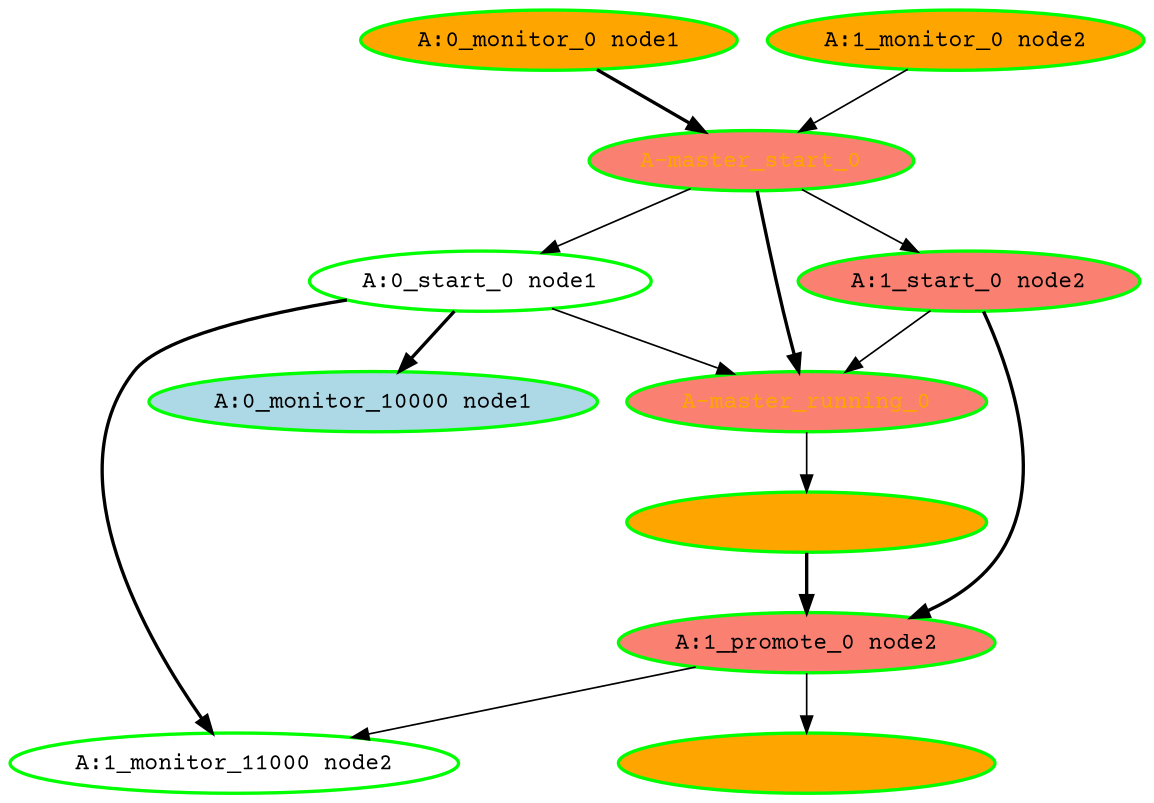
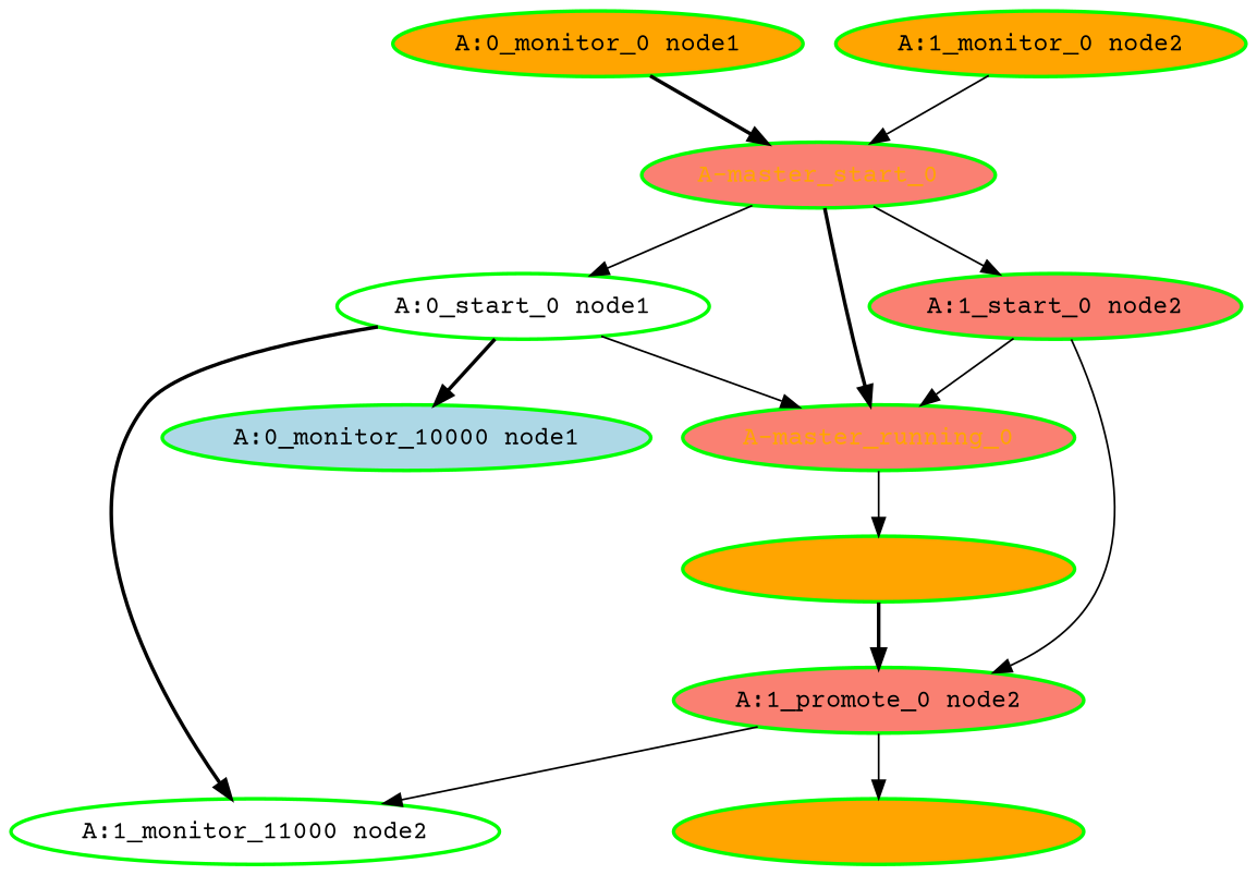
  digraph {
    fontname="Courier Prime"
    node [color=green fillcolor=orange fontcolor=black fontname="Courier Prime" style="bold,filled"]
    edge [fontname="Courier Prime" style=solid]
    "A-master_promote_0" [fontcolor=orange]
    "A:1_promote_0 node2" [fillcolor=salmon]
    "A-master_promoted_0" [fontcolor=orange]
    "A:1_monitor_11000 node2" [fillcolor=white]
    "A-master_running_0" [fillcolor=salmon fontcolor=orange]
    "A-master_start_0" [fillcolor=salmon fontcolor=orange]
    "A:0_start_0 node1" [fillcolor=white]
    "A:1_start_0 node2" [fillcolor=salmon]
    "A:0_monitor_10000 node1" [fillcolor=lightblue]
    "A:0_monitor_0 node1"
    "A:1_monitor_0 node2"
    "A-master_promote_0" -> "A:1_promote_0 node2" [style=bold]
    "A:1_promote_0 node2" -> "A-master_promoted_0"
    "A:1_promote_0 node2" -> "A:1_monitor_11000 node2"
    "A-master_running_0" -> "A-master_promote_0"
    "A-master_start_0" -> "A-master_running_0" [style=bold]
    "A-master_start_0" -> "A:0_start_0 node1"
    "A-master_start_0" -> "A:1_start_0 node2"
    "A:0_start_0 node1" -> "A:1_monitor_11000 node2" [style=bold]
    "A:0_start_0 node1" -> "A-master_running_0"
    "A:0_start_0 node1" -> "A:0_monitor_10000 node1" [style=bold]
-   "A:1_start_0 node2" -> "A:1_promote_0 node2" [style=bold]
+   "A:1_start_0 node2" -> "A:1_promote_0 node2"
    "A:1_start_0 node2" -> "A-master_running_0"
    "A:0_monitor_0 node1" -> "A-master_start_0" [style=bold]
    "A:1_monitor_0 node2" -> "A-master_start_0"
  }
